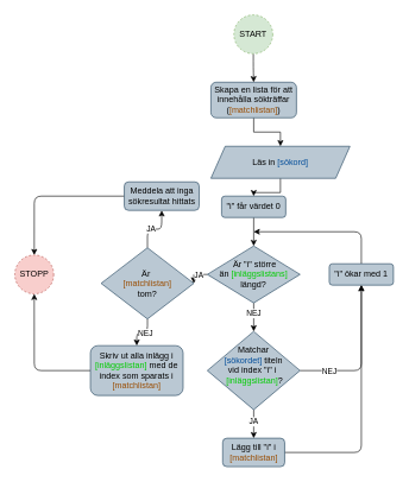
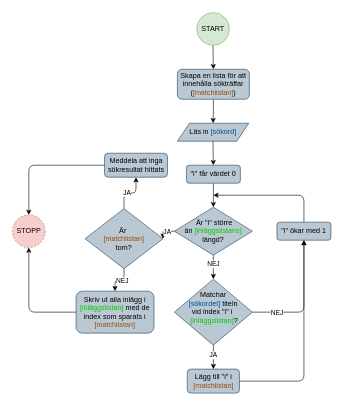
  <mxCell id="0" />
  <mxCell id="1" parent="0" />
  <mxCell id="2" style="edgeStyle=orthogonalEdgeStyle;rounded=0;orthogonalLoop=1;jettySize=auto;html=1;exitX=0.5;exitY=1;exitDx=0;exitDy=0;entryX=0.5;entryY=0;entryDx=0;entryDy=0;" edge="1" parent="1" source="3" target="5"><mxGeometry relative="1" as="geometry" /></mxCell>
  <mxCell id="3" value="Skapa en lista för att innehålla sökträffar (&lt;font color=&quot;#994c00&quot;&gt;[matchlistan]&lt;/font&gt;)" style="rounded=1;whiteSpace=wrap;html=1;fontSize=12;glass=0;strokeWidth=1;shadow=0;fillColor=#bac8d3;strokeColor=#23445d;" parent="1" vertex="1"><mxGeometry x="295" y="115" width="120" height="50" as="geometry" /></mxCell>
  <mxCell id="4" style="edgeStyle=orthogonalEdgeStyle;rounded=0;orthogonalLoop=1;jettySize=auto;html=1;exitX=0.5;exitY=1;exitDx=0;exitDy=0;entryX=0.5;entryY=0;entryDx=0;entryDy=0;" edge="1" parent="1" source="5" target="19"><mxGeometry relative="1" as="geometry" /></mxCell>
- <mxCell id="5" value="Läs in &lt;font color=&quot;#004c99&quot;&gt;[sökord]&lt;/font&gt;" style="shape=parallelogram;perimeter=parallelogramPerimeter;whiteSpace=wrap;html=1;fixedSize=1;fillColor=#bac8d3;strokeColor=#23445d;" vertex="1" parent="1"><mxGeometry x="295" y="205" width="195" height="45" as="geometry" /></mxCell>
+ <mxCell id="5" value="Läs in &lt;font color=&quot;#004c99&quot;&gt;[sökord]&lt;/font&gt;" style="shape=parallelogram;perimeter=parallelogramPerimeter;whiteSpace=wrap;html=1;fixedSize=1;fillColor=#bac8d3;strokeColor=#23445d;" vertex="1" parent="1"><mxGeometry x="295" y="205" width="119" height="30" as="geometry" /></mxCell>
  <mxCell id="6" style="edgeStyle=orthogonalEdgeStyle;shape=connector;curved=0;rounded=1;orthogonalLoop=1;jettySize=auto;html=1;exitX=0.5;exitY=0;exitDx=0;exitDy=0;strokeColor=default;align=center;verticalAlign=middle;fontFamily=Helvetica;fontSize=11;fontColor=default;labelBackgroundColor=default;endArrow=classic;" edge="1" parent="1" source="7"><mxGeometry relative="1" as="geometry"><mxPoint x="355" y="325" as="targetPoint" /><Array as="points"><mxPoint x="506" y="325" /></Array></mxGeometry></mxCell>
  <mxCell id="7" value="&quot;i&quot; ökar med 1" style="rounded=1;whiteSpace=wrap;html=1;fontSize=12;glass=0;strokeWidth=1;shadow=0;fillColor=#bac8d3;strokeColor=#23445d;" vertex="1" parent="1"><mxGeometry x="461" y="370" width="90" height="30" as="geometry" /></mxCell>
  <mxCell id="8" style="edgeStyle=orthogonalEdgeStyle;rounded=0;orthogonalLoop=1;jettySize=auto;html=1;exitX=0.5;exitY=1;exitDx=0;exitDy=0;" edge="1" parent="1" source="12" target="21"><mxGeometry relative="1" as="geometry" /></mxCell>
  <mxCell id="9" value="JA" style="edgeLabel;html=1;align=center;verticalAlign=middle;resizable=0;points=[];" vertex="1" connectable="0" parent="8"><mxGeometry x="-0.217" y="-3" relative="1" as="geometry"><mxPoint x="2" as="offset" /></mxGeometry></mxCell>
  <mxCell id="10" style="edgeStyle=orthogonalEdgeStyle;shape=connector;curved=0;rounded=1;orthogonalLoop=1;jettySize=auto;html=1;exitX=1;exitY=0.5;exitDx=0;exitDy=0;entryX=0.5;entryY=1;entryDx=0;entryDy=0;strokeColor=default;align=center;verticalAlign=middle;fontFamily=Helvetica;fontSize=11;fontColor=default;labelBackgroundColor=default;endArrow=classic;" edge="1" parent="1" source="12" target="7"><mxGeometry relative="1" as="geometry" /></mxCell>
  <mxCell id="11" value="NEJ" style="edgeLabel;html=1;align=center;verticalAlign=middle;resizable=0;points=[];fontFamily=Helvetica;fontSize=11;fontColor=default;labelBackgroundColor=default;" vertex="1" connectable="0" parent="10"><mxGeometry x="-0.752" relative="1" as="geometry"><mxPoint x="14" as="offset" /></mxGeometry></mxCell>
  <mxCell id="12" value="&lt;div&gt;&lt;br&gt;&lt;/div&gt;&lt;div&gt;Matchar&lt;/div&gt;&lt;div style=&quot;padding-top: 0px; padding-bottom: 0px; margin-bottom: 0px;&quot;&gt;&lt;font color=&quot;#004c99&quot;&gt;[sökordet]&lt;/font&gt; titeln &lt;br&gt;&lt;/div&gt;&lt;div&gt;vid index &quot;i&quot; i&amp;nbsp;&lt;/div&gt;&lt;div&gt;&lt;font color=&quot;#00cc00&quot;&gt;&amp;nbsp;[inläggslistan]&lt;/font&gt;?&lt;/div&gt;&lt;div&gt;&lt;br&gt;&lt;/div&gt;&lt;div&gt;&lt;br&gt;&lt;/div&gt;" style="rhombus;whiteSpace=wrap;html=1;fillColor=#bac8d3;strokeColor=#23445d;" vertex="1" parent="1"><mxGeometry x="290" y="465" width="130" height="110" as="geometry" /></mxCell>
  <mxCell id="13" style="edgeStyle=orthogonalEdgeStyle;rounded=0;orthogonalLoop=1;jettySize=auto;html=1;exitX=0.5;exitY=1;exitDx=0;exitDy=0;entryX=0.5;entryY=0;entryDx=0;entryDy=0;" edge="1" parent="1" source="17" target="12"><mxGeometry relative="1" as="geometry" /></mxCell>
  <mxCell id="14" value="NEJ" style="edgeLabel;html=1;align=center;verticalAlign=middle;resizable=0;points=[];" vertex="1" connectable="0" parent="13"><mxGeometry x="-0.3" y="-3" relative="1" as="geometry"><mxPoint x="2" as="offset" /></mxGeometry></mxCell>
  <mxCell id="15" style="edgeStyle=orthogonalEdgeStyle;rounded=0;orthogonalLoop=1;jettySize=auto;html=1;exitX=0;exitY=0.5;exitDx=0;exitDy=0;entryX=1;entryY=0.5;entryDx=0;entryDy=0;" edge="1" parent="1" source="17" target="26"><mxGeometry relative="1" as="geometry" /></mxCell>
  <mxCell id="16" value="JA" style="edgeLabel;html=1;align=center;verticalAlign=middle;resizable=0;points=[];" vertex="1" connectable="0" parent="15"><mxGeometry x="-0.184" y="-3" relative="1" as="geometry"><mxPoint y="3" as="offset" /></mxGeometry></mxCell>
  <mxCell id="17" value="&lt;div&gt;&amp;nbsp; Är &quot;i&quot; större&amp;nbsp;&lt;/div&gt;&lt;div&gt;&amp;nbsp;än &lt;font color=&quot;#00cc00&quot;&gt;[inläggslistans]&lt;/font&gt;&amp;nbsp;&lt;/div&gt;&lt;div&gt;längd?&lt;/div&gt;" style="rhombus;whiteSpace=wrap;html=1;fillColor=#bac8d3;strokeColor=#23445d;" vertex="1" parent="1"><mxGeometry x="290" y="345" width="130" height="80" as="geometry" /></mxCell>
  <mxCell id="18" style="edgeStyle=orthogonalEdgeStyle;rounded=0;orthogonalLoop=1;jettySize=auto;html=1;exitX=0.5;exitY=1;exitDx=0;exitDy=0;entryX=0.5;entryY=0;entryDx=0;entryDy=0;" edge="1" parent="1" source="19" target="17"><mxGeometry relative="1" as="geometry" /></mxCell>
  <mxCell id="19" value="&quot;i&quot; får värdet 0" style="rounded=1;whiteSpace=wrap;html=1;fontSize=12;glass=0;strokeWidth=1;shadow=0;fillColor=#bac8d3;strokeColor=#23445d;" vertex="1" parent="1"><mxGeometry x="310" y="275" width="90" height="30" as="geometry" /></mxCell>
  <mxCell id="20" style="edgeStyle=orthogonalEdgeStyle;rounded=1;orthogonalLoop=1;jettySize=auto;html=1;exitX=1;exitY=0.5;exitDx=0;exitDy=0;entryX=0.5;entryY=1;entryDx=0;entryDy=0;curved=0;" edge="1" parent="1" source="21" target="7"><mxGeometry relative="1" as="geometry" /></mxCell>
  <mxCell id="21" value="Lägg till &quot;i&quot; i &lt;font color=&quot;#994c00&quot;&gt;[matchlistan]&lt;/font&gt;" style="rounded=1;whiteSpace=wrap;html=1;fillColor=#bac8d3;strokeColor=#23445d;" vertex="1" parent="1"><mxGeometry x="311.5" y="615" width="87" height="40" as="geometry" /></mxCell>
  <mxCell id="22" style="edgeStyle=orthogonalEdgeStyle;shape=connector;curved=0;rounded=1;orthogonalLoop=1;jettySize=auto;html=1;exitX=0.5;exitY=0;exitDx=0;exitDy=0;entryX=0.5;entryY=1;entryDx=0;entryDy=0;strokeColor=default;align=center;verticalAlign=middle;fontFamily=Helvetica;fontSize=11;fontColor=default;labelBackgroundColor=default;endArrow=classic;" edge="1" parent="1" source="26" target="30"><mxGeometry relative="1" as="geometry" /></mxCell>
  <mxCell id="23" value="JA" style="edgeLabel;html=1;align=center;verticalAlign=middle;resizable=0;points=[];fontFamily=Helvetica;fontSize=11;fontColor=default;labelBackgroundColor=default;" vertex="1" connectable="0" parent="22"><mxGeometry x="-0.133" y="1" relative="1" as="geometry"><mxPoint as="offset" /></mxGeometry></mxCell>
  <mxCell id="24" style="edgeStyle=orthogonalEdgeStyle;shape=connector;curved=0;rounded=1;orthogonalLoop=1;jettySize=auto;html=1;exitX=0.5;exitY=1;exitDx=0;exitDy=0;entryX=0.5;entryY=0;entryDx=0;entryDy=0;strokeColor=default;align=center;verticalAlign=middle;fontFamily=Helvetica;fontSize=11;fontColor=default;labelBackgroundColor=default;endArrow=classic;" edge="1" parent="1" source="26" target="28"><mxGeometry relative="1" as="geometry" /></mxCell>
  <mxCell id="25" value="NEJ" style="edgeLabel;html=1;align=center;verticalAlign=middle;resizable=0;points=[];fontFamily=Helvetica;fontSize=11;fontColor=default;labelBackgroundColor=default;" vertex="1" connectable="0" parent="24"><mxGeometry x="-0.14" relative="1" as="geometry"><mxPoint x="-1" as="offset" /></mxGeometry></mxCell>
  <mxCell id="26" value="&lt;div&gt;Är&amp;nbsp;&lt;/div&gt;&lt;div&gt;&amp;nbsp;&lt;font color=&quot;#994c00&quot;&gt;[matchlistan]&lt;/font&gt;&amp;nbsp;&lt;/div&gt;&lt;div&gt;tom?&lt;/div&gt;" style="rhombus;whiteSpace=wrap;html=1;fillColor=#bac8d3;strokeColor=#23445d;" vertex="1" parent="1"><mxGeometry x="141" y="347.5" width="130" height="100" as="geometry" /></mxCell>
  <mxCell id="27" style="edgeStyle=orthogonalEdgeStyle;shape=connector;curved=0;rounded=1;orthogonalLoop=1;jettySize=auto;html=1;exitX=0;exitY=0.5;exitDx=0;exitDy=0;entryX=0.5;entryY=1;entryDx=0;entryDy=0;strokeColor=default;align=center;verticalAlign=middle;fontFamily=Helvetica;fontSize=11;fontColor=default;labelBackgroundColor=default;endArrow=classic;" edge="1" parent="1" source="28" target="33"><mxGeometry relative="1" as="geometry" /></mxCell>
  <mxCell id="28" value="Skriv ut alla inlägg i &lt;font color=&quot;#00cc00&quot;&gt;[inläggslistan]&lt;/font&gt; med de index som sparats i &lt;font color=&quot;#994c00&quot;&gt;[matchlistan]&lt;/font&gt;" style="rounded=1;whiteSpace=wrap;html=1;fontSize=12;glass=0;strokeWidth=1;shadow=0;fillColor=#bac8d3;strokeColor=#23445d;" vertex="1" parent="1"><mxGeometry x="126" y="485" width="130" height="70" as="geometry" /></mxCell>
  <mxCell id="29" style="edgeStyle=orthogonalEdgeStyle;shape=connector;curved=0;rounded=1;orthogonalLoop=1;jettySize=auto;html=1;exitX=0;exitY=0.5;exitDx=0;exitDy=0;strokeColor=default;align=center;verticalAlign=middle;fontFamily=Helvetica;fontSize=11;fontColor=default;labelBackgroundColor=default;endArrow=classic;" edge="1" parent="1" source="30" target="33"><mxGeometry relative="1" as="geometry" /></mxCell>
  <mxCell id="30" value="Meddela att inga sökresultat hittats" style="rounded=1;whiteSpace=wrap;html=1;fontSize=12;glass=0;strokeWidth=1;shadow=0;fillColor=#bac8d3;strokeColor=#23445d;" vertex="1" parent="1"><mxGeometry x="173.5" y="255" width="105" height="40" as="geometry" /></mxCell>
  <mxCell id="31" style="edgeStyle=orthogonalEdgeStyle;rounded=1;orthogonalLoop=1;jettySize=auto;html=1;exitX=0.5;exitY=1;exitDx=0;exitDy=0;entryX=0.5;entryY=0;entryDx=0;entryDy=0;curved=0;" edge="1" parent="1" source="32" target="3"><mxGeometry relative="1" as="geometry" /></mxCell>
- <mxCell id="32" value="START" style="ellipse;whiteSpace=wrap;html=1;aspect=fixed;fillColor=#d5e8d4;strokeColor=#82b366;dashed=1;" vertex="1" parent="1"><mxGeometry x="327.25" y="20.5" width="54.5" height="54.5" as="geometry" /></mxCell>
+ <mxCell id="32" value="START" style="ellipse;whiteSpace=wrap;html=1;aspect=fixed;fillColor=#d5e8d4;strokeColor=#82b366;" vertex="1" parent="1"><mxGeometry x="327.25" y="20.5" width="54.5" height="54.5" as="geometry" /></mxCell>
  <mxCell id="33" value="STOPP" style="ellipse;whiteSpace=wrap;html=1;aspect=fixed;fillColor=#f8cecc;strokeColor=#b85450;dashed=1;" vertex="1" parent="1"><mxGeometry x="20" y="357.75" width="54.5" height="54.5" as="geometry" /></mxCell>
